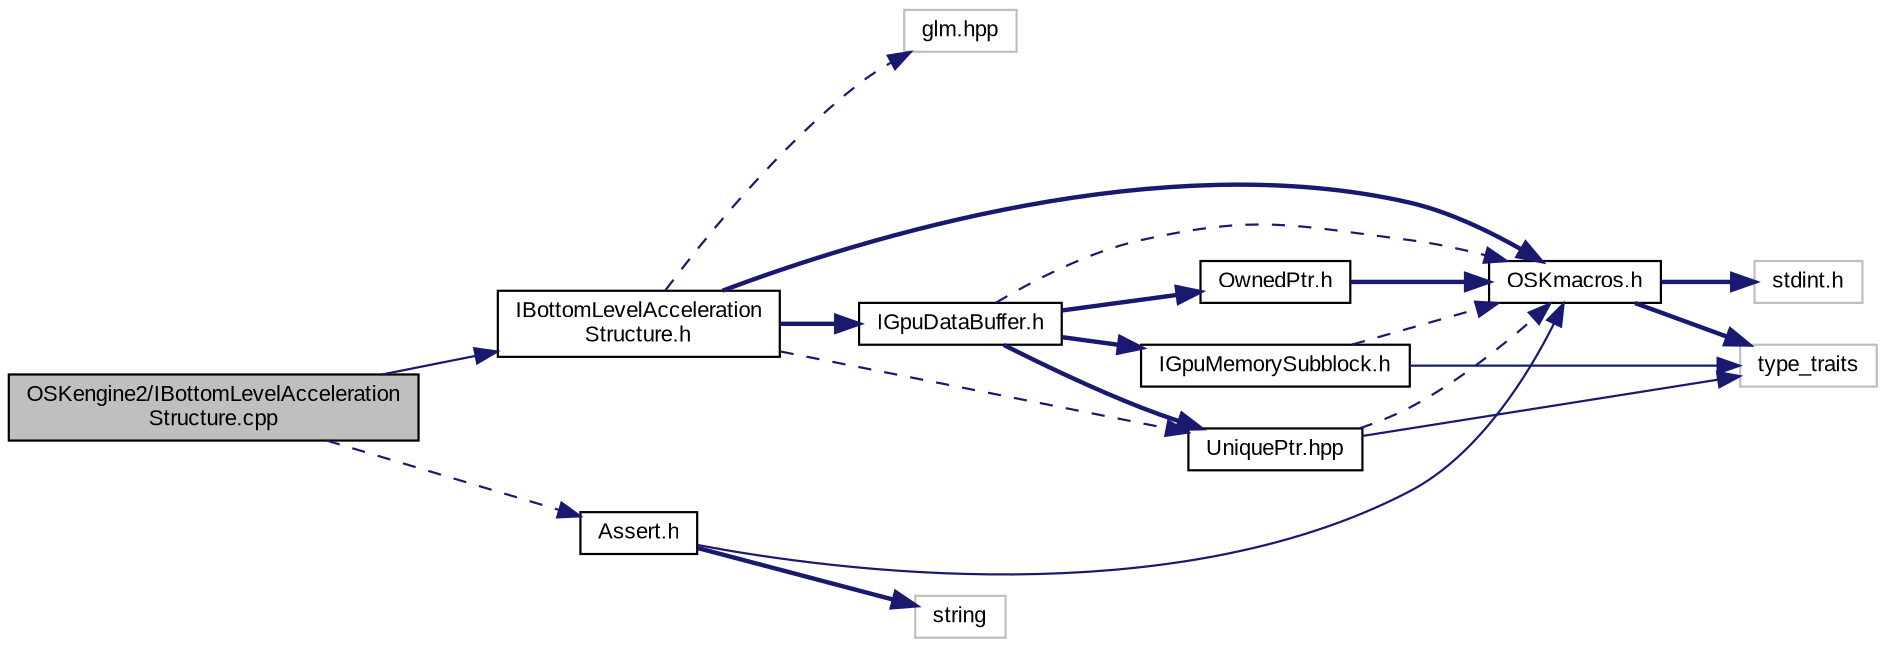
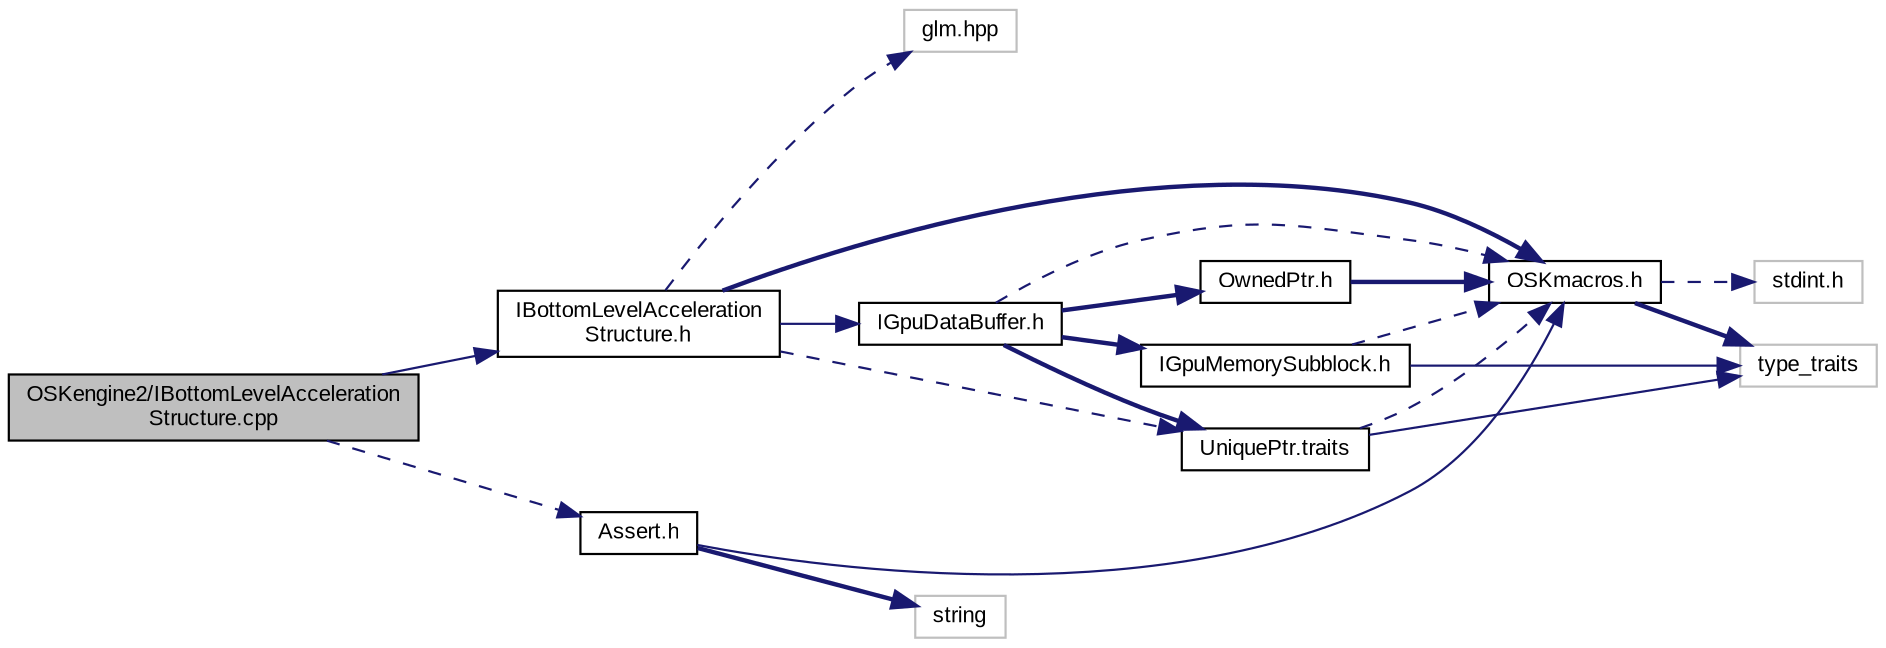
  digraph {
    fontname="Liberation Sans"
    rankdir=LR
    node [color=black fillcolor=white fontname="Liberation Sans" fontsize=10 shape=record style=filled]
    edge [color=midnightblue fontname="Liberation Sans" fontsize=10 labelfontname=Helvetica labelfontsize=10 style=bold]
    n1 [fillcolor=grey75 fontcolor=black height=0.2 label="OSKengine2/IBottomLevelAcceleration\lStructure.cpp" width=0.4]
    n2 [height=0.2 label="IBottomLevelAcceleration\lStructure.h" width=0.4]
    n3 [height=0.2 label="Assert.h" width=0.4]
    n4 [height=0.2 label="OSKmacros.h" width=0.4]
-   n5 [height=0.2 label="UniquePtr.hpp" width=0.4]
+   n5 [height=0.2 label="UniquePtr.traits" width=0.4]
    n6 [height=0.2 label="IGpuDataBuffer.h" width=0.4]
    n7 [color=grey75 height=0.2 label="glm.hpp" width=0.4]
    n8 [color=grey75 height=0.2 label=string width=0.4]
    n9 [color=grey75 height=0.2 label="stdint.h" width=0.4]
    n10 [color=grey75 height=0.2 label=type_traits width=0.4]
    n11 [height=0.2 label="OwnedPtr.h" width=0.4]
    n12 [height=0.2 label="IGpuMemorySubblock.h" width=0.4]
    n1 -> n2 [style=solid]
    n1 -> n3 [style=dashed]
    n2 -> n4
    n2 -> n5 [style=dashed]
-   n2 -> n6
+   n2 -> n6 [style=solid]
    n2 -> n7 [style=dashed]
    n3 -> n4 [style=solid]
    n3 -> n8
-   n4 -> n9
+   n4 -> n9 [style=dashed]
    n4 -> n10
    n5 -> n4 [style=dashed]
    n5 -> n10 [style=solid]
    n6 -> n4 [style=dashed]
    n6 -> n5
    n6 -> n11
    n6 -> n12
    n11 -> n4
    n12 -> n4 [style=dashed]
    n12 -> n10 [style=solid]
  }
